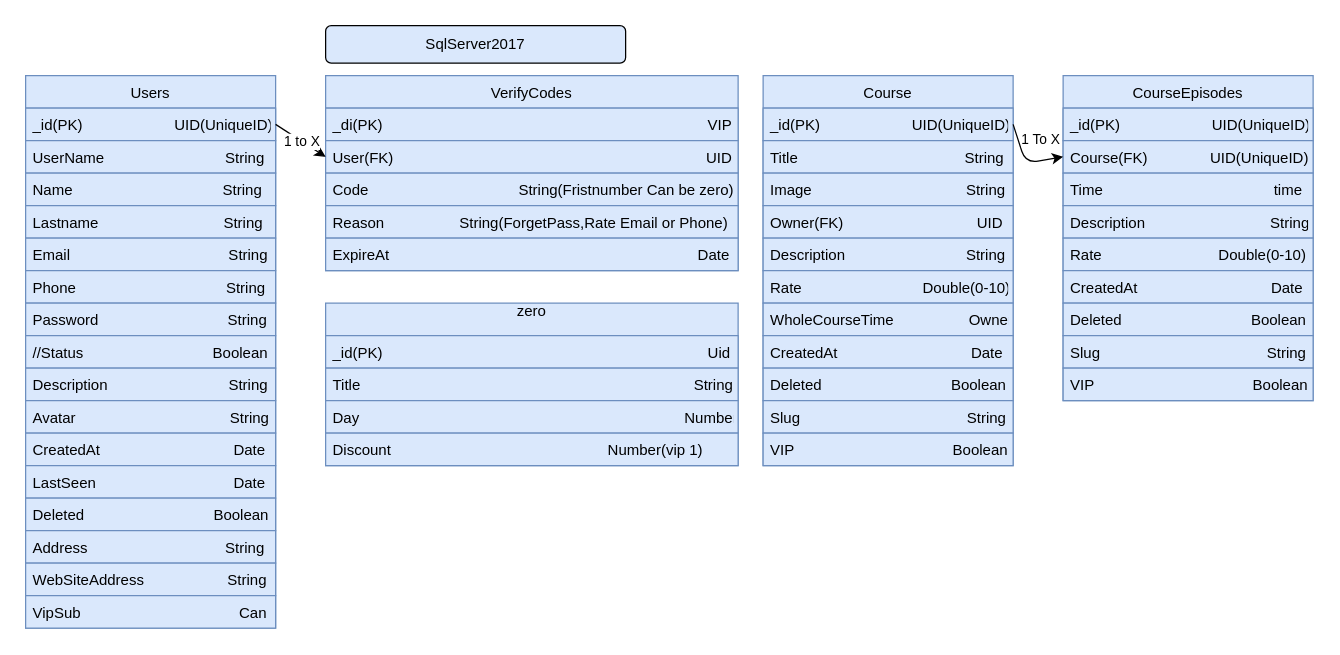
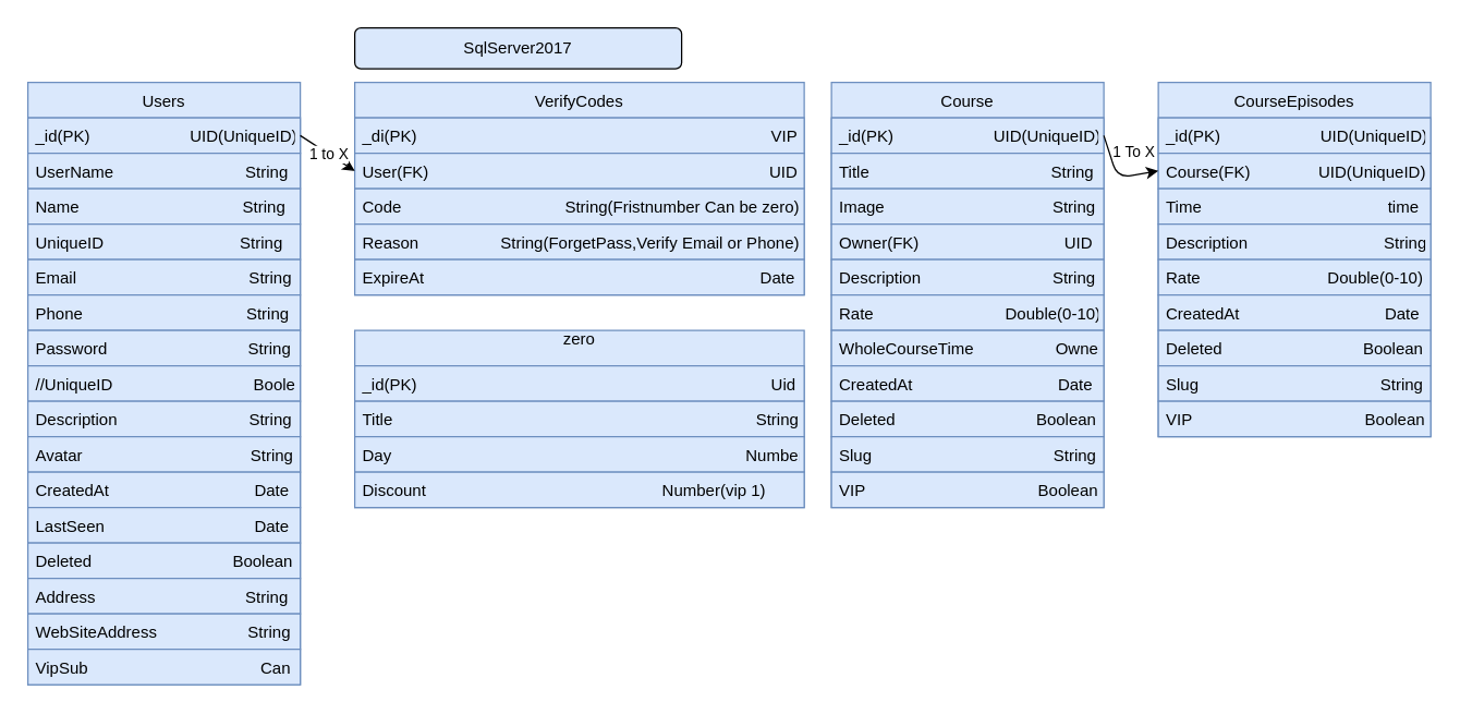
  <mxCell id="0" />
  <mxCell id="1" parent="0" />
  <mxCell id="2" value="Users" style="swimlane;fontStyle=0;childLayout=stackLayout;horizontal=1;startSize=26;fillColor=#dae8fc;horizontalStack=0;resizeParent=1;resizeParentMax=0;resizeLast=0;collapsible=1;marginBottom=0;strokeColor=#6c8ebf;" vertex="1" parent="1"><mxGeometry x="20" y="60" width="200" height="442" as="geometry"><mxRectangle x="60" y="280" width="60" height="26" as="alternateBounds" /></mxGeometry></mxCell>
  <mxCell id="3" value="_id(PK)                      UID(UniqueID)" style="text;fillColor=#dae8fc;align=left;verticalAlign=top;spacingLeft=4;spacingRight=4;overflow=hidden;rotatable=0;points=[[0,0.5],[1,0.5]];portConstraint=eastwest;strokeColor=#6c8ebf;" vertex="1" parent="2"><mxGeometry y="26" width="200" height="26" as="geometry" /></mxCell>
  <mxCell id="4" value="UserName                             String" style="text;fillColor=#dae8fc;align=left;verticalAlign=top;spacingLeft=4;spacingRight=4;overflow=hidden;rotatable=0;points=[[0,0.5],[1,0.5]];portConstraint=eastwest;strokeColor=#6c8ebf;" vertex="1" parent="2"><mxGeometry y="52" width="200" height="26" as="geometry" /></mxCell>
  <mxCell id="5" value="Name                                    String" style="text;fillColor=#dae8fc;align=left;verticalAlign=top;spacingLeft=4;spacingRight=4;overflow=hidden;rotatable=0;points=[[0,0.5],[1,0.5]];portConstraint=eastwest;strokeColor=#6c8ebf;" vertex="1" parent="2"><mxGeometry y="78" width="200" height="26" as="geometry" /></mxCell>
- <mxCell id="6" value="Lastname                              String" style="text;fillColor=#dae8fc;align=left;verticalAlign=top;spacingLeft=4;spacingRight=4;overflow=hidden;rotatable=0;points=[[0,0.5],[1,0.5]];portConstraint=eastwest;strokeColor=#6c8ebf;" vertex="1" parent="2"><mxGeometry y="104" width="200" height="26" as="geometry" /></mxCell>
+ <mxCell id="6" value="UniqueID                              String" style="text;fillColor=#dae8fc;align=left;verticalAlign=top;spacingLeft=4;spacingRight=4;overflow=hidden;rotatable=0;points=[[0,0.5],[1,0.5]];portConstraint=eastwest;strokeColor=#6c8ebf;" vertex="1" parent="2"><mxGeometry y="104" width="200" height="26" as="geometry" /></mxCell>
  <mxCell id="7" value="Email                                      String" style="text;fillColor=#dae8fc;align=left;verticalAlign=top;spacingLeft=4;spacingRight=4;overflow=hidden;rotatable=0;points=[[0,0.5],[1,0.5]];portConstraint=eastwest;strokeColor=#6c8ebf;" vertex="1" parent="2"><mxGeometry y="130" width="200" height="26" as="geometry" /></mxCell>
  <mxCell id="8" value="Phone                                    String" style="text;fillColor=#dae8fc;align=left;verticalAlign=top;spacingLeft=4;spacingRight=4;overflow=hidden;rotatable=0;points=[[0,0.5],[1,0.5]];portConstraint=eastwest;strokeColor=#6c8ebf;" vertex="1" parent="2"><mxGeometry y="156" width="200" height="26" as="geometry" /></mxCell>
  <mxCell id="9" value="Password                               String" style="text;fillColor=#dae8fc;align=left;verticalAlign=top;spacingLeft=4;spacingRight=4;overflow=hidden;rotatable=0;points=[[0,0.5],[1,0.5]];portConstraint=eastwest;strokeColor=#6c8ebf;" vertex="1" parent="2"><mxGeometry y="182" width="200" height="26" as="geometry" /></mxCell>
- <mxCell id="10" value="//Status                               Boolean" style="text;fillColor=#dae8fc;align=left;verticalAlign=top;spacingLeft=4;spacingRight=4;overflow=hidden;rotatable=0;points=[[0,0.5],[1,0.5]];portConstraint=eastwest;strokeColor=#6c8ebf;" vertex="1" parent="2"><mxGeometry y="208" width="200" height="26" as="geometry" /></mxCell>
+ <mxCell id="10" value="//UniqueID                               Boolean" style="text;fillColor=#dae8fc;align=left;verticalAlign=top;spacingLeft=4;spacingRight=4;overflow=hidden;rotatable=0;points=[[0,0.5],[1,0.5]];portConstraint=eastwest;strokeColor=#6c8ebf;" vertex="1" parent="2"><mxGeometry y="208" width="200" height="26" as="geometry" /></mxCell>
  <mxCell id="11" value="Description                             String" style="text;fillColor=#dae8fc;align=left;verticalAlign=top;spacingLeft=4;spacingRight=4;overflow=hidden;rotatable=0;points=[[0,0.5],[1,0.5]];portConstraint=eastwest;strokeColor=#6c8ebf;" vertex="1" parent="2"><mxGeometry y="234" width="200" height="26" as="geometry" /></mxCell>
  <mxCell id="12" value="Avatar                                     String" style="text;fillColor=#dae8fc;align=left;verticalAlign=top;spacingLeft=4;spacingRight=4;overflow=hidden;rotatable=0;points=[[0,0.5],[1,0.5]];portConstraint=eastwest;strokeColor=#6c8ebf;" vertex="1" parent="2"><mxGeometry y="260" width="200" height="26" as="geometry" /></mxCell>
  <mxCell id="13" value="CreatedAt                                Date" style="text;fillColor=#dae8fc;align=left;verticalAlign=top;spacingLeft=4;spacingRight=4;overflow=hidden;rotatable=0;points=[[0,0.5],[1,0.5]];portConstraint=eastwest;strokeColor=#6c8ebf;" vertex="1" parent="2"><mxGeometry y="286" width="200" height="26" as="geometry" /></mxCell>
  <mxCell id="14" value="LastSeen                                 Date" style="text;fillColor=#dae8fc;align=left;verticalAlign=top;spacingLeft=4;spacingRight=4;overflow=hidden;rotatable=0;points=[[0,0.5],[1,0.5]];portConstraint=eastwest;strokeColor=#6c8ebf;" vertex="1" parent="2"><mxGeometry y="312" width="200" height="26" as="geometry" /></mxCell>
  <mxCell id="15" value="Deleted                               Boolean" style="text;fillColor=#dae8fc;align=left;verticalAlign=top;spacingLeft=4;spacingRight=4;overflow=hidden;rotatable=0;points=[[0,0.5],[1,0.5]];portConstraint=eastwest;strokeColor=#6c8ebf;" vertex="1" parent="2"><mxGeometry y="338" width="200" height="26" as="geometry" /></mxCell>
  <mxCell id="16" value="Address                                 String" style="text;fillColor=#dae8fc;align=left;verticalAlign=top;spacingLeft=4;spacingRight=4;overflow=hidden;rotatable=0;points=[[0,0.5],[1,0.5]];portConstraint=eastwest;strokeColor=#6c8ebf;" vertex="1" parent="2"><mxGeometry y="364" width="200" height="26" as="geometry" /></mxCell>
  <mxCell id="17" value="WebSiteAddress                    String" style="text;fillColor=#dae8fc;align=left;verticalAlign=top;spacingLeft=4;spacingRight=4;overflow=hidden;rotatable=0;points=[[0,0.5],[1,0.5]];portConstraint=eastwest;strokeColor=#6c8ebf;" vertex="1" parent="2"><mxGeometry y="390" width="200" height="26" as="geometry" /></mxCell>
  <mxCell id="18" value="VipSub                                      Can" style="text;fillColor=#dae8fc;align=left;verticalAlign=top;spacingLeft=4;spacingRight=4;overflow=hidden;rotatable=0;points=[[0,0.5],[1,0.5]];portConstraint=eastwest;strokeColor=#6c8ebf;" vertex="1" parent="2"><mxGeometry y="416" width="200" height="26" as="geometry" /></mxCell>
  <mxCell id="19" value="VerifyCodes" style="swimlane;fontStyle=0;childLayout=stackLayout;horizontal=1;startSize=26;fillColor=#dae8fc;horizontalStack=0;resizeParent=1;resizeParentMax=0;resizeLast=0;collapsible=1;marginBottom=0;strokeColor=#6c8ebf;" vertex="1" parent="1"><mxGeometry x="260" y="60" width="330" height="156" as="geometry"><mxRectangle x="60" y="280" width="60" height="26" as="alternateBounds" /></mxGeometry></mxCell>
  <mxCell id="20" value="_di(PK)                                                                              VIP" style="text;fillColor=#dae8fc;align=left;verticalAlign=top;spacingLeft=4;spacingRight=4;overflow=hidden;rotatable=0;points=[[0,0.5],[1,0.5]];portConstraint=eastwest;strokeColor=#6c8ebf;" vertex="1" parent="19"><mxGeometry y="26" width="330" height="26" as="geometry" /></mxCell>
  <mxCell id="21" value="User(FK)                                                                           UID" style="text;fillColor=#dae8fc;align=left;verticalAlign=top;spacingLeft=4;spacingRight=4;overflow=hidden;rotatable=0;points=[[0,0.5],[1,0.5]];portConstraint=eastwest;strokeColor=#6c8ebf;" vertex="1" parent="19"><mxGeometry y="52" width="330" height="26" as="geometry" /></mxCell>
  <mxCell id="22" value="Code                                    String(Fristnumber Can be zero)" style="text;fillColor=#dae8fc;align=left;verticalAlign=top;spacingLeft=4;spacingRight=4;overflow=hidden;rotatable=0;points=[[0,0.5],[1,0.5]];portConstraint=eastwest;strokeColor=#6c8ebf;" vertex="1" parent="19"><mxGeometry y="78" width="330" height="26" as="geometry" /></mxCell>
- <mxCell id="23" value="Reason                  String(ForgetPass,Rate Email or Phone)" style="text;fillColor=#dae8fc;align=left;verticalAlign=top;spacingLeft=4;spacingRight=4;overflow=hidden;rotatable=0;points=[[0,0.5],[1,0.5]];portConstraint=eastwest;strokeColor=#6c8ebf;" vertex="1" parent="19"><mxGeometry y="104" width="330" height="26" as="geometry" /></mxCell>
+ <mxCell id="23" value="Reason                  String(ForgetPass,Verify Email or Phone)" style="text;fillColor=#dae8fc;align=left;verticalAlign=top;spacingLeft=4;spacingRight=4;overflow=hidden;rotatable=0;points=[[0,0.5],[1,0.5]];portConstraint=eastwest;strokeColor=#6c8ebf;" vertex="1" parent="19"><mxGeometry y="104" width="330" height="26" as="geometry" /></mxCell>
  <mxCell id="24" value="ExpireAt                                                                          Date" style="text;fillColor=#dae8fc;align=left;verticalAlign=top;spacingLeft=4;spacingRight=4;overflow=hidden;rotatable=0;points=[[0,0.5],[1,0.5]];portConstraint=eastwest;strokeColor=#6c8ebf;" vertex="1" parent="19"><mxGeometry y="130" width="330" height="26" as="geometry" /></mxCell>
  <mxCell id="25" value="" style="endArrow=classic;html=1;exitX=1;exitY=0.5;exitDx=0;exitDy=0;entryX=0;entryY=0.5;entryDx=0;entryDy=0;" edge="1" parent="1" source="3" target="21"><mxGeometry relative="1" as="geometry"><mxPoint x="230" y="100" as="sourcePoint" /><mxPoint x="260" y="110" as="targetPoint" /></mxGeometry></mxCell>
  <mxCell id="26" value="1 to X" style="edgeLabel;resizable=0;html=1;align=center;verticalAlign=middle;" connectable="0" vertex="1" parent="25"><mxGeometry relative="1" as="geometry" /></mxCell>
  <mxCell id="27" value="zero&#10;" style="swimlane;fontStyle=0;childLayout=stackLayout;horizontal=1;startSize=26;fillColor=#dae8fc;horizontalStack=0;resizeParent=1;resizeParentMax=0;resizeLast=0;collapsible=1;marginBottom=0;strokeColor=#6c8ebf;" vertex="1" parent="1"><mxGeometry x="260" y="242" width="330" height="130" as="geometry"><mxRectangle x="60" y="280" width="60" height="26" as="alternateBounds" /></mxGeometry></mxCell>
  <mxCell id="28" value="_id(PK)                                                                              Uid" style="text;fillColor=#dae8fc;align=left;verticalAlign=top;spacingLeft=4;spacingRight=4;overflow=hidden;rotatable=0;points=[[0,0.5],[1,0.5]];portConstraint=eastwest;strokeColor=#6c8ebf;" vertex="1" parent="27"><mxGeometry y="26" width="330" height="26" as="geometry" /></mxCell>
  <mxCell id="29" value="Title                                                                                String" style="text;fillColor=#dae8fc;align=left;verticalAlign=top;spacingLeft=4;spacingRight=4;overflow=hidden;rotatable=0;points=[[0,0.5],[1,0.5]];portConstraint=eastwest;strokeColor=#6c8ebf;" vertex="1" parent="27"><mxGeometry y="52" width="330" height="26" as="geometry" /></mxCell>
  <mxCell id="30" value="Day                                                                              Number" style="text;fillColor=#dae8fc;align=left;verticalAlign=top;spacingLeft=4;spacingRight=4;overflow=hidden;rotatable=0;points=[[0,0.5],[1,0.5]];portConstraint=eastwest;strokeColor=#6c8ebf;" vertex="1" parent="27"><mxGeometry y="78" width="330" height="26" as="geometry" /></mxCell>
  <mxCell id="31" value="Discount                                                    Number(vip 1)" style="text;fillColor=#dae8fc;align=left;verticalAlign=top;spacingLeft=4;spacingRight=4;overflow=hidden;rotatable=0;points=[[0,0.5],[1,0.5]];portConstraint=eastwest;strokeColor=#6c8ebf;" vertex="1" parent="27"><mxGeometry y="104" width="330" height="26" as="geometry" /></mxCell>
  <mxCell id="32" value="SqlServer2017" style="rounded=1;whiteSpace=wrap;html=1;fillColor=#dae8fc;" vertex="1" parent="1"><mxGeometry x="260" y="20" width="240" height="30" as="geometry" /></mxCell>
  <mxCell id="33" value="Course" style="swimlane;fontStyle=0;childLayout=stackLayout;horizontal=1;startSize=26;fillColor=#dae8fc;horizontalStack=0;resizeParent=1;resizeParentMax=0;resizeLast=0;collapsible=1;marginBottom=0;strokeColor=#6c8ebf;" vertex="1" parent="1"><mxGeometry x="610" y="60" width="200" height="312" as="geometry"><mxRectangle x="60" y="280" width="60" height="26" as="alternateBounds" /></mxGeometry></mxCell>
  <mxCell id="34" value="_id(PK)                      UID(UniqueID)" style="text;fillColor=#dae8fc;align=left;verticalAlign=top;spacingLeft=4;spacingRight=4;overflow=hidden;rotatable=0;points=[[0,0.5],[1,0.5]];portConstraint=eastwest;strokeColor=#6c8ebf;" vertex="1" parent="33"><mxGeometry y="26" width="200" height="26" as="geometry" /></mxCell>
  <mxCell id="35" value="Title                                        String" style="text;fillColor=#dae8fc;align=left;verticalAlign=top;spacingLeft=4;spacingRight=4;overflow=hidden;rotatable=0;points=[[0,0.5],[1,0.5]];portConstraint=eastwest;strokeColor=#6c8ebf;" vertex="1" parent="33"><mxGeometry y="52" width="200" height="26" as="geometry" /></mxCell>
  <mxCell id="36" value="Image                                     String" style="text;fillColor=#dae8fc;align=left;verticalAlign=top;spacingLeft=4;spacingRight=4;overflow=hidden;rotatable=0;points=[[0,0.5],[1,0.5]];portConstraint=eastwest;strokeColor=#6c8ebf;" vertex="1" parent="33"><mxGeometry y="78" width="200" height="26" as="geometry" /></mxCell>
  <mxCell id="37" value="Owner(FK)                                UID" style="text;fillColor=#dae8fc;align=left;verticalAlign=top;spacingLeft=4;spacingRight=4;overflow=hidden;rotatable=0;points=[[0,0.5],[1,0.5]];portConstraint=eastwest;strokeColor=#6c8ebf;" vertex="1" parent="33"><mxGeometry y="104" width="200" height="26" as="geometry" /></mxCell>
  <mxCell id="38" value="Description                             String" style="text;fillColor=#dae8fc;align=left;verticalAlign=top;spacingLeft=4;spacingRight=4;overflow=hidden;rotatable=0;points=[[0,0.5],[1,0.5]];portConstraint=eastwest;strokeColor=#6c8ebf;" vertex="1" parent="33"><mxGeometry y="130" width="200" height="26" as="geometry" /></mxCell>
  <mxCell id="39" value="Rate                             Double(0-10)" style="text;fillColor=#dae8fc;align=left;verticalAlign=top;spacingLeft=4;spacingRight=4;overflow=hidden;rotatable=0;points=[[0,0.5],[1,0.5]];portConstraint=eastwest;strokeColor=#6c8ebf;" vertex="1" parent="33"><mxGeometry y="156" width="200" height="26" as="geometry" /></mxCell>
  <mxCell id="40" value="WholeCourseTime                  Owner" style="text;fillColor=#dae8fc;align=left;verticalAlign=top;spacingLeft=4;spacingRight=4;overflow=hidden;rotatable=0;points=[[0,0.5],[1,0.5]];portConstraint=eastwest;strokeColor=#6c8ebf;" vertex="1" parent="33"><mxGeometry y="182" width="200" height="26" as="geometry" /></mxCell>
  <mxCell id="41" value="CreatedAt                                Date" style="text;fillColor=#dae8fc;align=left;verticalAlign=top;spacingLeft=4;spacingRight=4;overflow=hidden;rotatable=0;points=[[0,0.5],[1,0.5]];portConstraint=eastwest;strokeColor=#6c8ebf;" vertex="1" parent="33"><mxGeometry y="208" width="200" height="26" as="geometry" /></mxCell>
  <mxCell id="42" value="Deleted                               Boolean" style="text;fillColor=#dae8fc;align=left;verticalAlign=top;spacingLeft=4;spacingRight=4;overflow=hidden;rotatable=0;points=[[0,0.5],[1,0.5]];portConstraint=eastwest;strokeColor=#6c8ebf;" vertex="1" parent="33"><mxGeometry y="234" width="200" height="26" as="geometry" /></mxCell>
  <mxCell id="43" value="Slug                                        String" style="text;fillColor=#dae8fc;align=left;verticalAlign=top;spacingLeft=4;spacingRight=4;overflow=hidden;rotatable=0;points=[[0,0.5],[1,0.5]];portConstraint=eastwest;strokeColor=#6c8ebf;" vertex="1" parent="33"><mxGeometry y="260" width="200" height="26" as="geometry" /></mxCell>
  <mxCell id="44" value="VIP                                      Boolean" style="text;fillColor=#dae8fc;align=left;verticalAlign=top;spacingLeft=4;spacingRight=4;overflow=hidden;rotatable=0;points=[[0,0.5],[1,0.5]];portConstraint=eastwest;strokeColor=#6c8ebf;" vertex="1" parent="33"><mxGeometry y="286" width="200" height="26" as="geometry" /></mxCell>
  <mxCell id="45" value="CourseEpisodes" style="swimlane;fontStyle=0;childLayout=stackLayout;horizontal=1;startSize=26;fillColor=#dae8fc;horizontalStack=0;resizeParent=1;resizeParentMax=0;resizeLast=0;collapsible=1;marginBottom=0;strokeColor=#6c8ebf;" vertex="1" parent="1"><mxGeometry x="850" y="60" width="200" height="260" as="geometry"><mxRectangle x="60" y="280" width="60" height="26" as="alternateBounds" /></mxGeometry></mxCell>
  <mxCell id="46" value="_id(PK)                      UID(UniqueID)" style="text;fillColor=#dae8fc;align=left;verticalAlign=top;spacingLeft=4;spacingRight=4;overflow=hidden;rotatable=0;points=[[0,0.5],[1,0.5]];portConstraint=eastwest;strokeColor=#6c8ebf;" vertex="1" parent="45"><mxGeometry y="26" width="200" height="26" as="geometry" /></mxCell>
  <mxCell id="47" value="Course(FK)               UID(UniqueID)" style="text;fillColor=#dae8fc;align=left;verticalAlign=top;spacingLeft=4;spacingRight=4;overflow=hidden;rotatable=0;points=[[0,0.5],[1,0.5]];portConstraint=eastwest;strokeColor=#6c8ebf;" vertex="1" parent="45"><mxGeometry y="52" width="200" height="26" as="geometry" /></mxCell>
  <mxCell id="48" value="Time                                         time" style="text;fillColor=#dae8fc;align=left;verticalAlign=top;spacingLeft=4;spacingRight=4;overflow=hidden;rotatable=0;points=[[0,0.5],[1,0.5]];portConstraint=eastwest;strokeColor=#6c8ebf;" vertex="1" parent="45"><mxGeometry y="78" width="200" height="26" as="geometry" /></mxCell>
  <mxCell id="49" value="Description                              String" style="text;fillColor=#dae8fc;align=left;verticalAlign=top;spacingLeft=4;spacingRight=4;overflow=hidden;rotatable=0;points=[[0,0.5],[1,0.5]];portConstraint=eastwest;strokeColor=#6c8ebf;" vertex="1" parent="45"><mxGeometry y="104" width="200" height="26" as="geometry" /></mxCell>
  <mxCell id="50" value="Rate                            Double(0-10)" style="text;fillColor=#dae8fc;align=left;verticalAlign=top;spacingLeft=4;spacingRight=4;overflow=hidden;rotatable=0;points=[[0,0.5],[1,0.5]];portConstraint=eastwest;strokeColor=#6c8ebf;" vertex="1" parent="45"><mxGeometry y="130" width="200" height="26" as="geometry" /></mxCell>
  <mxCell id="51" value="CreatedAt                                Date" style="text;fillColor=#dae8fc;align=left;verticalAlign=top;spacingLeft=4;spacingRight=4;overflow=hidden;rotatable=0;points=[[0,0.5],[1,0.5]];portConstraint=eastwest;strokeColor=#6c8ebf;" vertex="1" parent="45"><mxGeometry y="156" width="200" height="26" as="geometry" /></mxCell>
  <mxCell id="52" value="Deleted                               Boolean" style="text;fillColor=#dae8fc;align=left;verticalAlign=top;spacingLeft=4;spacingRight=4;overflow=hidden;rotatable=0;points=[[0,0.5],[1,0.5]];portConstraint=eastwest;strokeColor=#6c8ebf;" vertex="1" parent="45"><mxGeometry y="182" width="200" height="26" as="geometry" /></mxCell>
  <mxCell id="53" value="Slug                                        String" style="text;fillColor=#dae8fc;align=left;verticalAlign=top;spacingLeft=4;spacingRight=4;overflow=hidden;rotatable=0;points=[[0,0.5],[1,0.5]];portConstraint=eastwest;strokeColor=#6c8ebf;" vertex="1" parent="45"><mxGeometry y="208" width="200" height="26" as="geometry" /></mxCell>
  <mxCell id="54" value="VIP                                      Boolean" style="text;fillColor=#dae8fc;align=left;verticalAlign=top;spacingLeft=4;spacingRight=4;overflow=hidden;rotatable=0;points=[[0,0.5],[1,0.5]];portConstraint=eastwest;strokeColor=#6c8ebf;" vertex="1" parent="45"><mxGeometry y="234" width="200" height="26" as="geometry" /></mxCell>
  <mxCell id="55" value="" style="endArrow=classic;html=1;entryX=0;entryY=0.5;entryDx=0;entryDy=0;exitX=1;exitY=0.5;exitDx=0;exitDy=0;" edge="1" parent="1" source="34" target="47"><mxGeometry relative="1" as="geometry"><mxPoint x="810" y="99" as="sourcePoint" /><mxPoint x="910" y="98.5" as="targetPoint" /><Array as="points"><mxPoint x="820" y="130" /></Array></mxGeometry></mxCell>
  <mxCell id="56" value="1 To X" style="edgeLabel;resizable=0;html=1;align=center;verticalAlign=middle;" connectable="0" vertex="1" parent="55"><mxGeometry relative="1" as="geometry"><mxPoint x="11.57" y="-17.57" as="offset" /></mxGeometry></mxCell>
